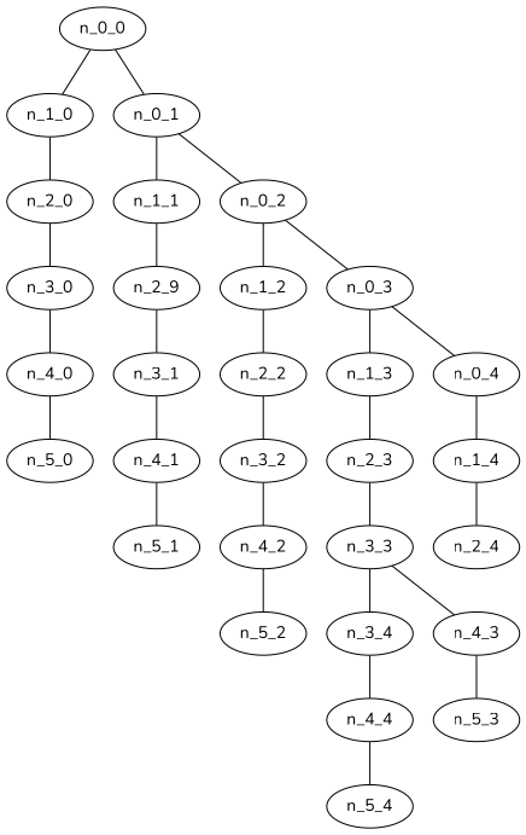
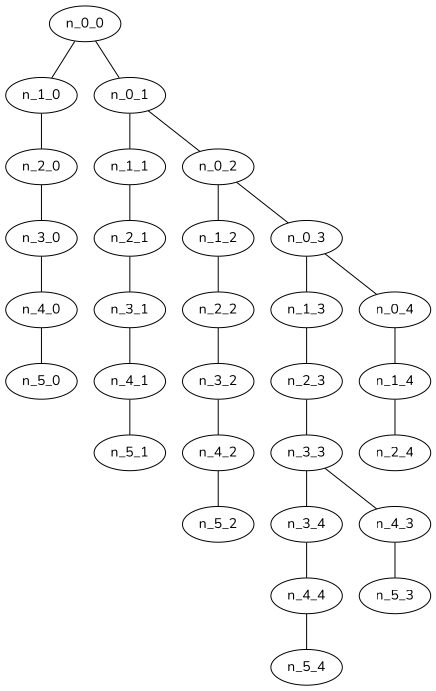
  graph {
    fontname=Nunito
    node [fontname=Nunito]
    edge [fontname=Nunito]
    n_0_0
    n_1_0
    n_0_1
    n_2_0
    n_1_1
    n_0_2
    n_3_0
-   n_2_1 [label=n_2_9]
+   n_2_1
    n_1_2
    n_0_3
    n_3_1
    n_2_2
    n_1_3
    n_0_4
    n_3_2
    n_2_3
    n_1_4
    n_3_3
    n_2_4
    n_3_4
    n_4_4
    n_5_4
    n_4_3
    n_5_3
    n_4_2
    n_5_2
    n_4_1
    n_5_1
    n_4_0
    n_5_0
    n_0_0 -- n_1_0
    n_0_0 -- n_0_1
    n_1_0 -- n_2_0
    n_0_1 -- n_1_1
    n_0_1 -- n_0_2
    n_2_0 -- n_3_0
    n_1_1 -- n_2_1
    n_0_2 -- n_1_2
    n_0_2 -- n_0_3
    n_3_0 -- n_4_0
    n_2_1 -- n_3_1
    n_1_2 -- n_2_2
    n_0_3 -- n_1_3
    n_0_3 -- n_0_4
    n_3_1 -- n_4_1
    n_2_2 -- n_3_2
    n_1_3 -- n_2_3
    n_0_4 -- n_1_4
    n_3_2 -- n_4_2
    n_2_3 -- n_3_3
    n_1_4 -- n_2_4
    n_3_3 -- n_3_4
    n_3_3 -- n_4_3
    n_3_4 -- n_4_4
    n_4_4 -- n_5_4
    n_4_3 -- n_5_3
    n_4_2 -- n_5_2
    n_4_1 -- n_5_1
    n_4_0 -- n_5_0
  }
